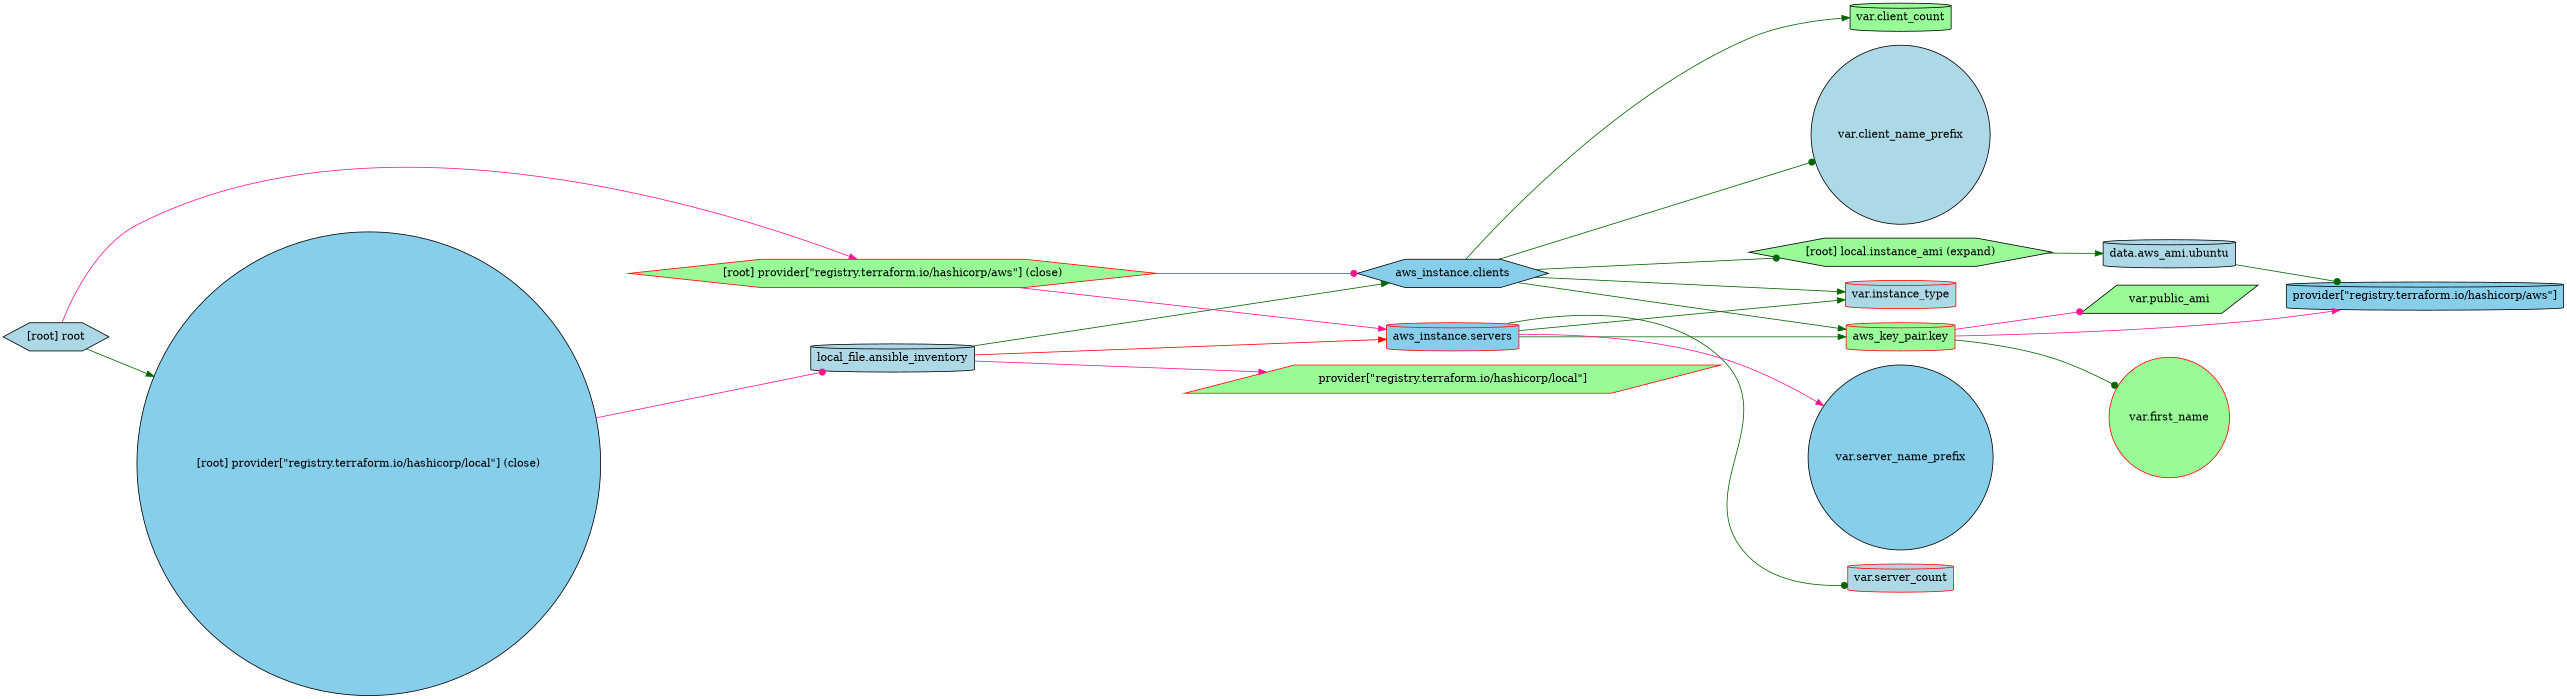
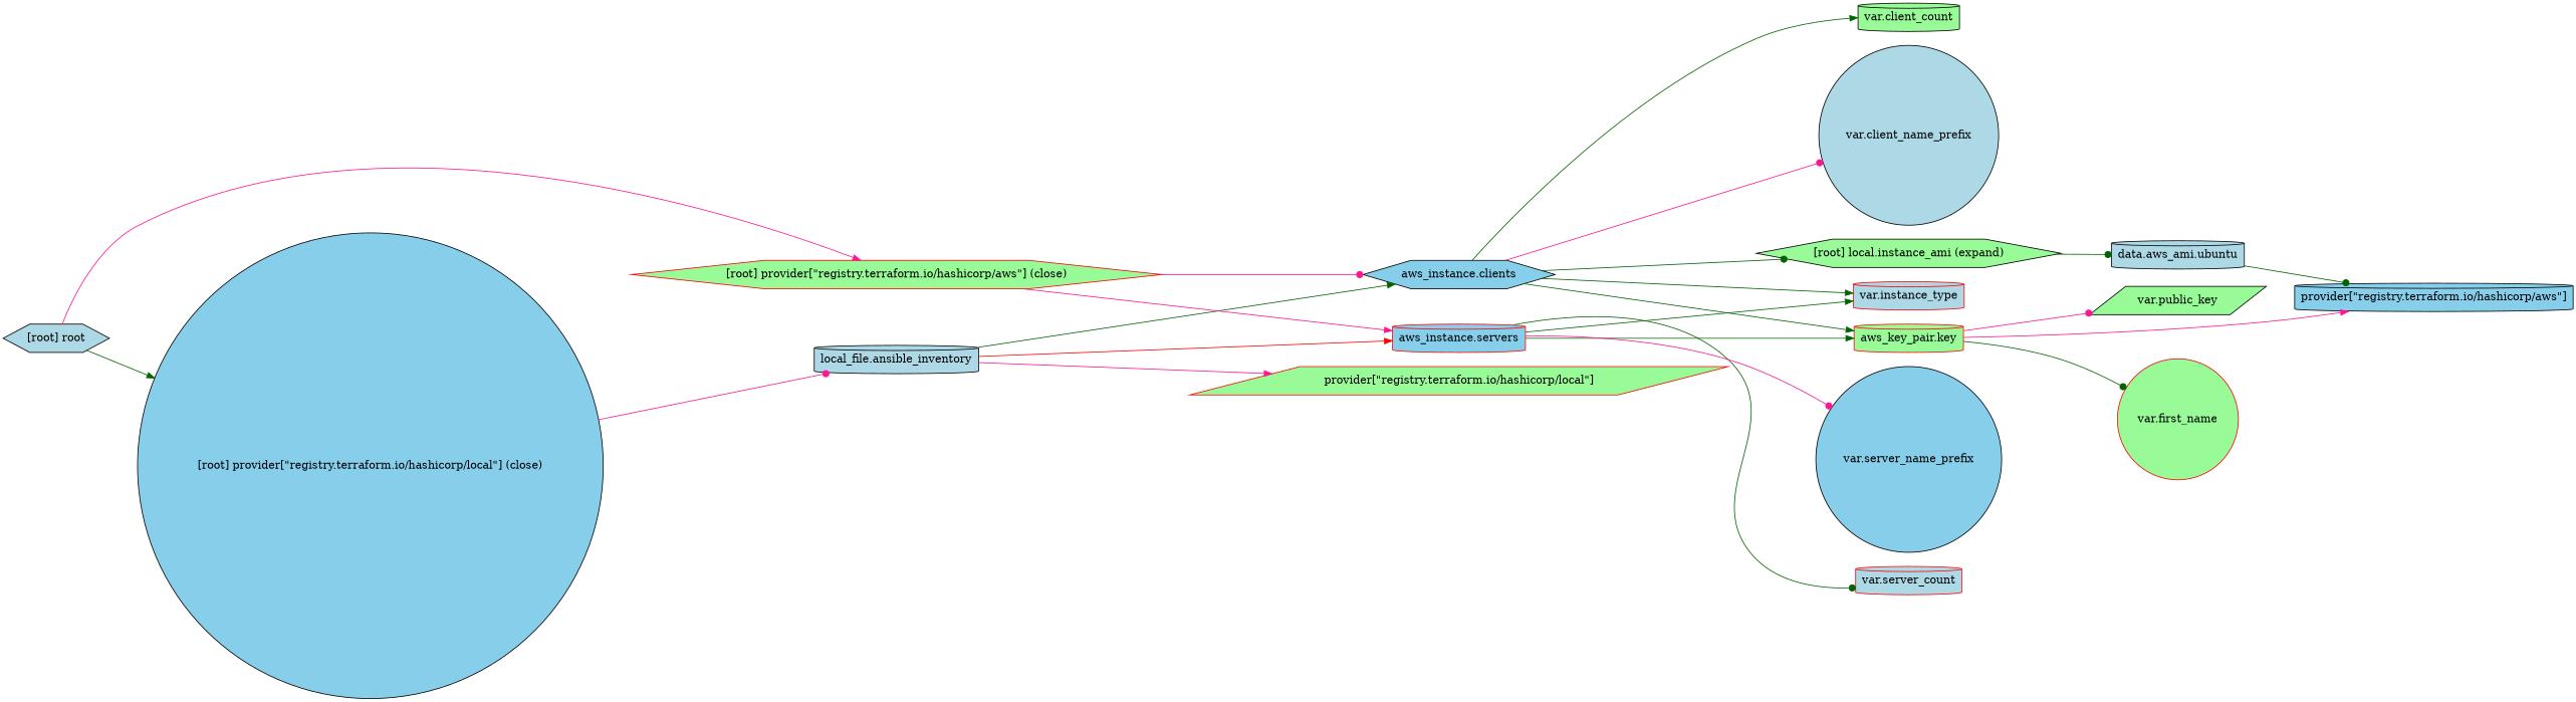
  digraph {
    compound=true
    newrank=true
    rankdir=LR
    node [color=black fillcolor=palegreen shape=cylinder style=filled]
    edge [arrowhead=normal color=darkgreen]
    n1 [fillcolor=skyblue label="aws_instance.clients" shape=hexagon]
    n2 [color=red label="aws_key_pair.key"]
    n3 [label="var.client_count"]
    n4 [fillcolor=lightblue label="var.client_name_prefix" shape=circle]
    n5 [color=red fillcolor=lightblue label="var.instance_type"]
    "[root] local.instance_ami (expand)" [shape=hexagon]
    n7 [color=red fillcolor=skyblue label="aws_instance.servers"]
    n8 [color=red fillcolor=lightblue label="var.server_count"]
    n9 [fillcolor=skyblue label="var.server_name_prefix" shape=circle]
    n10 [fillcolor=skyblue label="provider[\"registry.terraform.io/hashicorp/aws\"]"]
    n11 [color=red label="var.first_name" shape=circle]
-   n12 [label="var.public_ami" shape=parallelogram]
+   n12 [label="var.public_key" shape=parallelogram]
    n13 [fillcolor=lightblue label="data.aws_ami.ubuntu"]
    n14 [fillcolor=lightblue label="local_file.ansible_inventory"]
    n15 [color=red label="provider[\"registry.terraform.io/hashicorp/local\"]" shape=parallelogram]
    "[root] provider[\"registry.terraform.io/hashicorp/aws\"] (close)" [color=red shape=hexagon]
    "[root] provider[\"registry.terraform.io/hashicorp/local\"] (close)" [fillcolor=skyblue shape=circle]
    "[root] root" [fillcolor=lightblue shape=hexagon]
    subgraph sub_1 {
      n1
      n2
      n3
      n4
      n5
      "[root] local.instance_ami (expand)"
      n7
      n8
      n9
      n10
      n11
      n12
      n13
      n14
      n15
      "[root] provider[\"registry.terraform.io/hashicorp/aws\"] (close)"
      "[root] provider[\"registry.terraform.io/hashicorp/local\"] (close)"
      "[root] root"
    }
    n1 -> n2
    n1 -> n3
-   n1 -> n4 [arrowhead=dot]
+   n1 -> n4 [arrowhead=dot color=deeppink]
    n1 -> n5
    n1 -> "[root] local.instance_ami (expand)" [arrowhead=dot]
    n2 -> n10 [color=deeppink]
    n2 -> n11 [arrowhead=dot]
    n2 -> n12 [arrowhead=dot color=deeppink]
-   "[root] local.instance_ami (expand)" -> n13
+   "[root] local.instance_ami (expand)" -> n13 [arrowhead=dot]
    n7 -> n2
    n7 -> n5
    n7 -> n8 [arrowhead=dot]
-   n7 -> n9 [color=deeppink]
+   n7 -> n9 [arrowhead=dot color=deeppink]
    n13 -> n10 [arrowhead=dot]
    n14 -> n1
    n14 -> n7 [color=red]
    n14 -> n15 [color=deeppink]
    "[root] provider[\"registry.terraform.io/hashicorp/aws\"] (close)" -> n1 [arrowhead=dot color=deeppink]
    "[root] provider[\"registry.terraform.io/hashicorp/aws\"] (close)" -> n7 [color=deeppink]
    "[root] provider[\"registry.terraform.io/hashicorp/local\"] (close)" -> n14 [arrowhead=dot color=deeppink]
    "[root] root" -> "[root] provider[\"registry.terraform.io/hashicorp/aws\"] (close)" [color=deeppink]
    "[root] root" -> "[root] provider[\"registry.terraform.io/hashicorp/local\"] (close)"
  }
